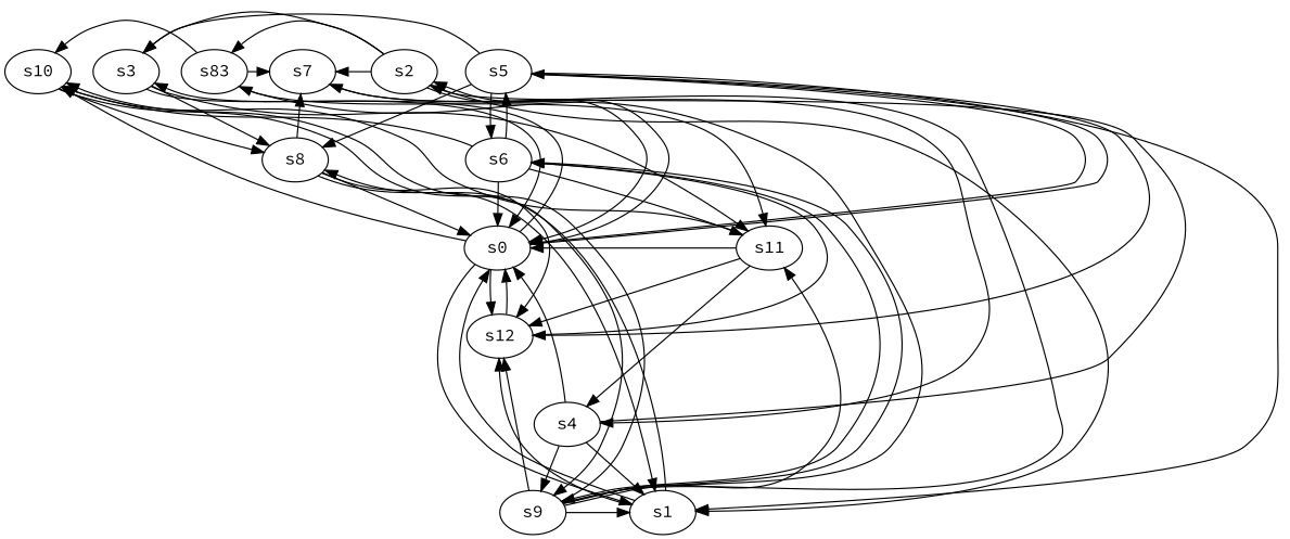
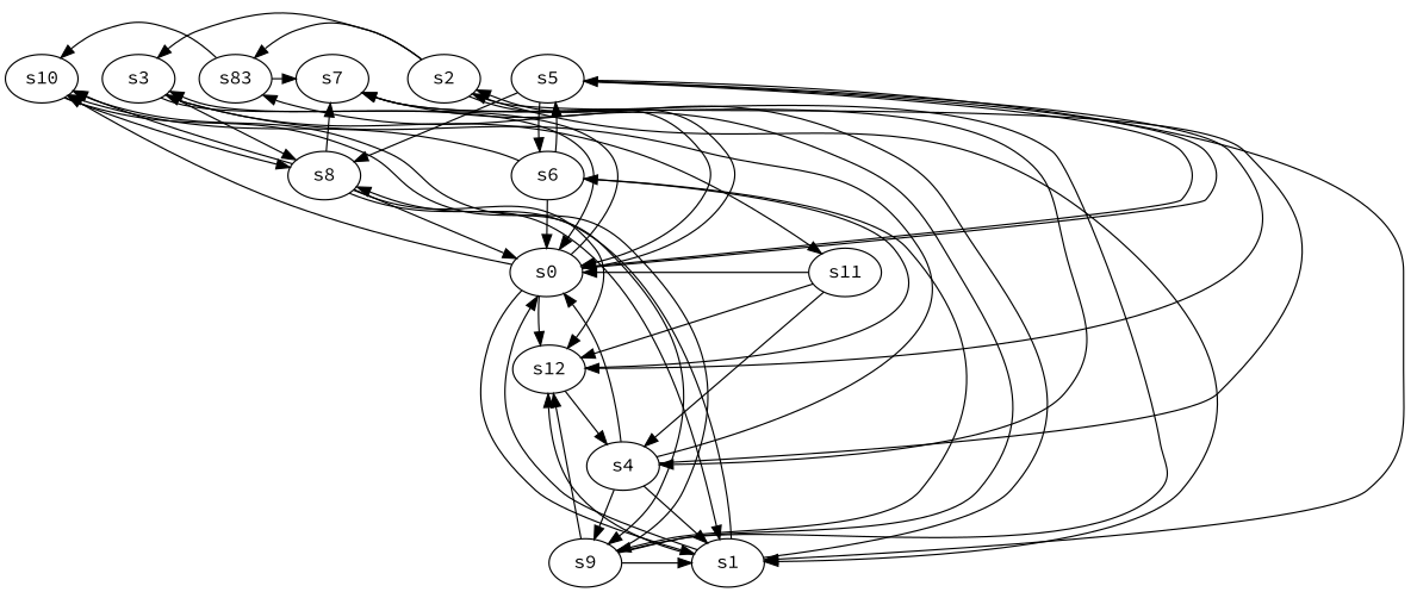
  digraph {
    fontname="Source Code Pro"
    node [fontname="Source Code Pro" player=1]
    edge [fontname="Source Code Pro"]
    s0 [player=0]
    s1
    s2
    s3
    s5 [player=0]
    s10 [player=0]
    s12
    s8 [player=0]
    s7 [player=0]
    n10 [label=s83]
    s11
    s6
    s9
    s4 [player=0]
    s0 -> s1 [constraint="time % 4 == 1 || time % 4 == 2"]
    s0 -> s2 [constraint="time % 3 == 0 && time % 4 == 2"]
    s0 -> s3 [constraint="time % 3 == 2 || time % 3 == 1"]
    s0 -> s5 [constraint="time == 10 || time == 14 || time == 17 || time == 19 || time == 29"]
    s0 -> s10 [constraint="time % 4 == 3"]
    s0 -> s12
    s1 -> s0 [constraint="!(time % 2 == 1)"]
    s1 -> s12 [constraint="time % 4 == 1 && time % 5 == 0"]
    s1 -> s8 [constraint="time % 2 == 0 && time % 4 == 1"]
    s2 -> s0 [constraint="time % 2 == 1 || time % 4 == 3"]
    s2 -> s1 [constraint="time % 4 == 0"]
    s2 -> s3 [constraint="time % 5 == 3"]
-   s2 -> s7 [constraint="time == 2 || time == 3 || time == 6 || time == 9 || time == 16"]
+   s1 -> s7 [constraint="time == 2 || time == 3 || time == 6 || time == 9 || time == 16"]
    s2 -> n10 [constraint="time == 7"]
    s3 -> s0 [constraint="time % 2 == 1 || time % 2 == 0"]
    s3 -> s8 [constraint="time % 2 == 0 && time % 4 == 3"]
    s3 -> s11 [constraint="!(time % 3 == 2)"]
    s5 -> s0 [constraint="time == 15 || time == 18 || time == 20 || time == 21"]
    s5 -> s1
-   s5 -> s3 [constraint="time == 8 || time == 19"]
+   s4 -> s3 [constraint="time == 8 || time == 19"]
    s5 -> s12 [constraint="time % 3 == 1 && time % 4 == 1"]
    s5 -> s8
    s5 -> s6
    s10 -> s8 [constraint="time % 5 == 4 || time % 5 == 2"]
    s10 -> s9 [constraint="time % 3 == 1 || time % 3 == 2"]
-   s12 -> s0
+   s12 -> s4
    s12 -> s6 [constraint="!(time % 2 == 1)"]
    s8 -> s0 [constraint="time == 1 || time == 2 || time == 3 || time == 4"]
    s8 -> s1 [constraint="time == 15 || time == 16 || time == 22 || time == 23"]
-   s11 -> s10 [constraint="time % 3 == 0 && time % 4 == 2"]
+   s8 -> s10 [constraint="time % 3 == 0 && time % 4 == 2"]
    s8 -> s12 [constraint="!(time % 2 == 1)"]
    s8 -> s7 [constraint="time % 3 == 2 && time % 5 == 3"]
    s7 -> s4 [constraint="!(time % 2 == 0)"]
    n10 -> s10 [constraint="time == 8 || time == 12 || time == 17 || time == 18"]
    n10 -> s7 [constraint="time % 3 == 2 || time % 4 == 1"]
-   n10 -> s11 [constraint="time % 4 == 3 || time % 3 == 2"]
    s11 -> s0 [constraint="time % 5 == 0 || time % 5 == 0"]
    s11 -> s12
    s11 -> s4 [constraint="time == 2 || time == 7 || time == 11 || time == 14"]
    s6 -> s0
    s6 -> s5 [constraint="time % 2 == 0 || time % 5 == 2"]
    s6 -> s10 [constraint="!(time % 4 == 1)"]
-   s6 -> s11 [constraint="!(time % 5 == 4)"]
    s6 -> s9 [constraint="time % 5 == 1 || time % 4 == 1"]
    s9 -> s1 [constraint="time % 3 == 0"]
    s9 -> s10 [constraint="!(time % 4 == 3)"]
    s9 -> s12
    s9 -> s7 [constraint="time % 4 == 3 || time % 3 == 0"]
    s9 -> n10 [constraint="time % 3 == 1 || time % 5 == 1"]
-   s9 -> s11 [constraint="time % 4 == 3 || time % 2 == 1"]
-   s9 -> s6 [constraint="time % 4 == 1"]
    s4 -> s0 [constraint="!(time % 6 == 5)"]
    s4 -> s1
    s4 -> s2 [constraint="time % 3 == 2"]
    s4 -> s9
  }
